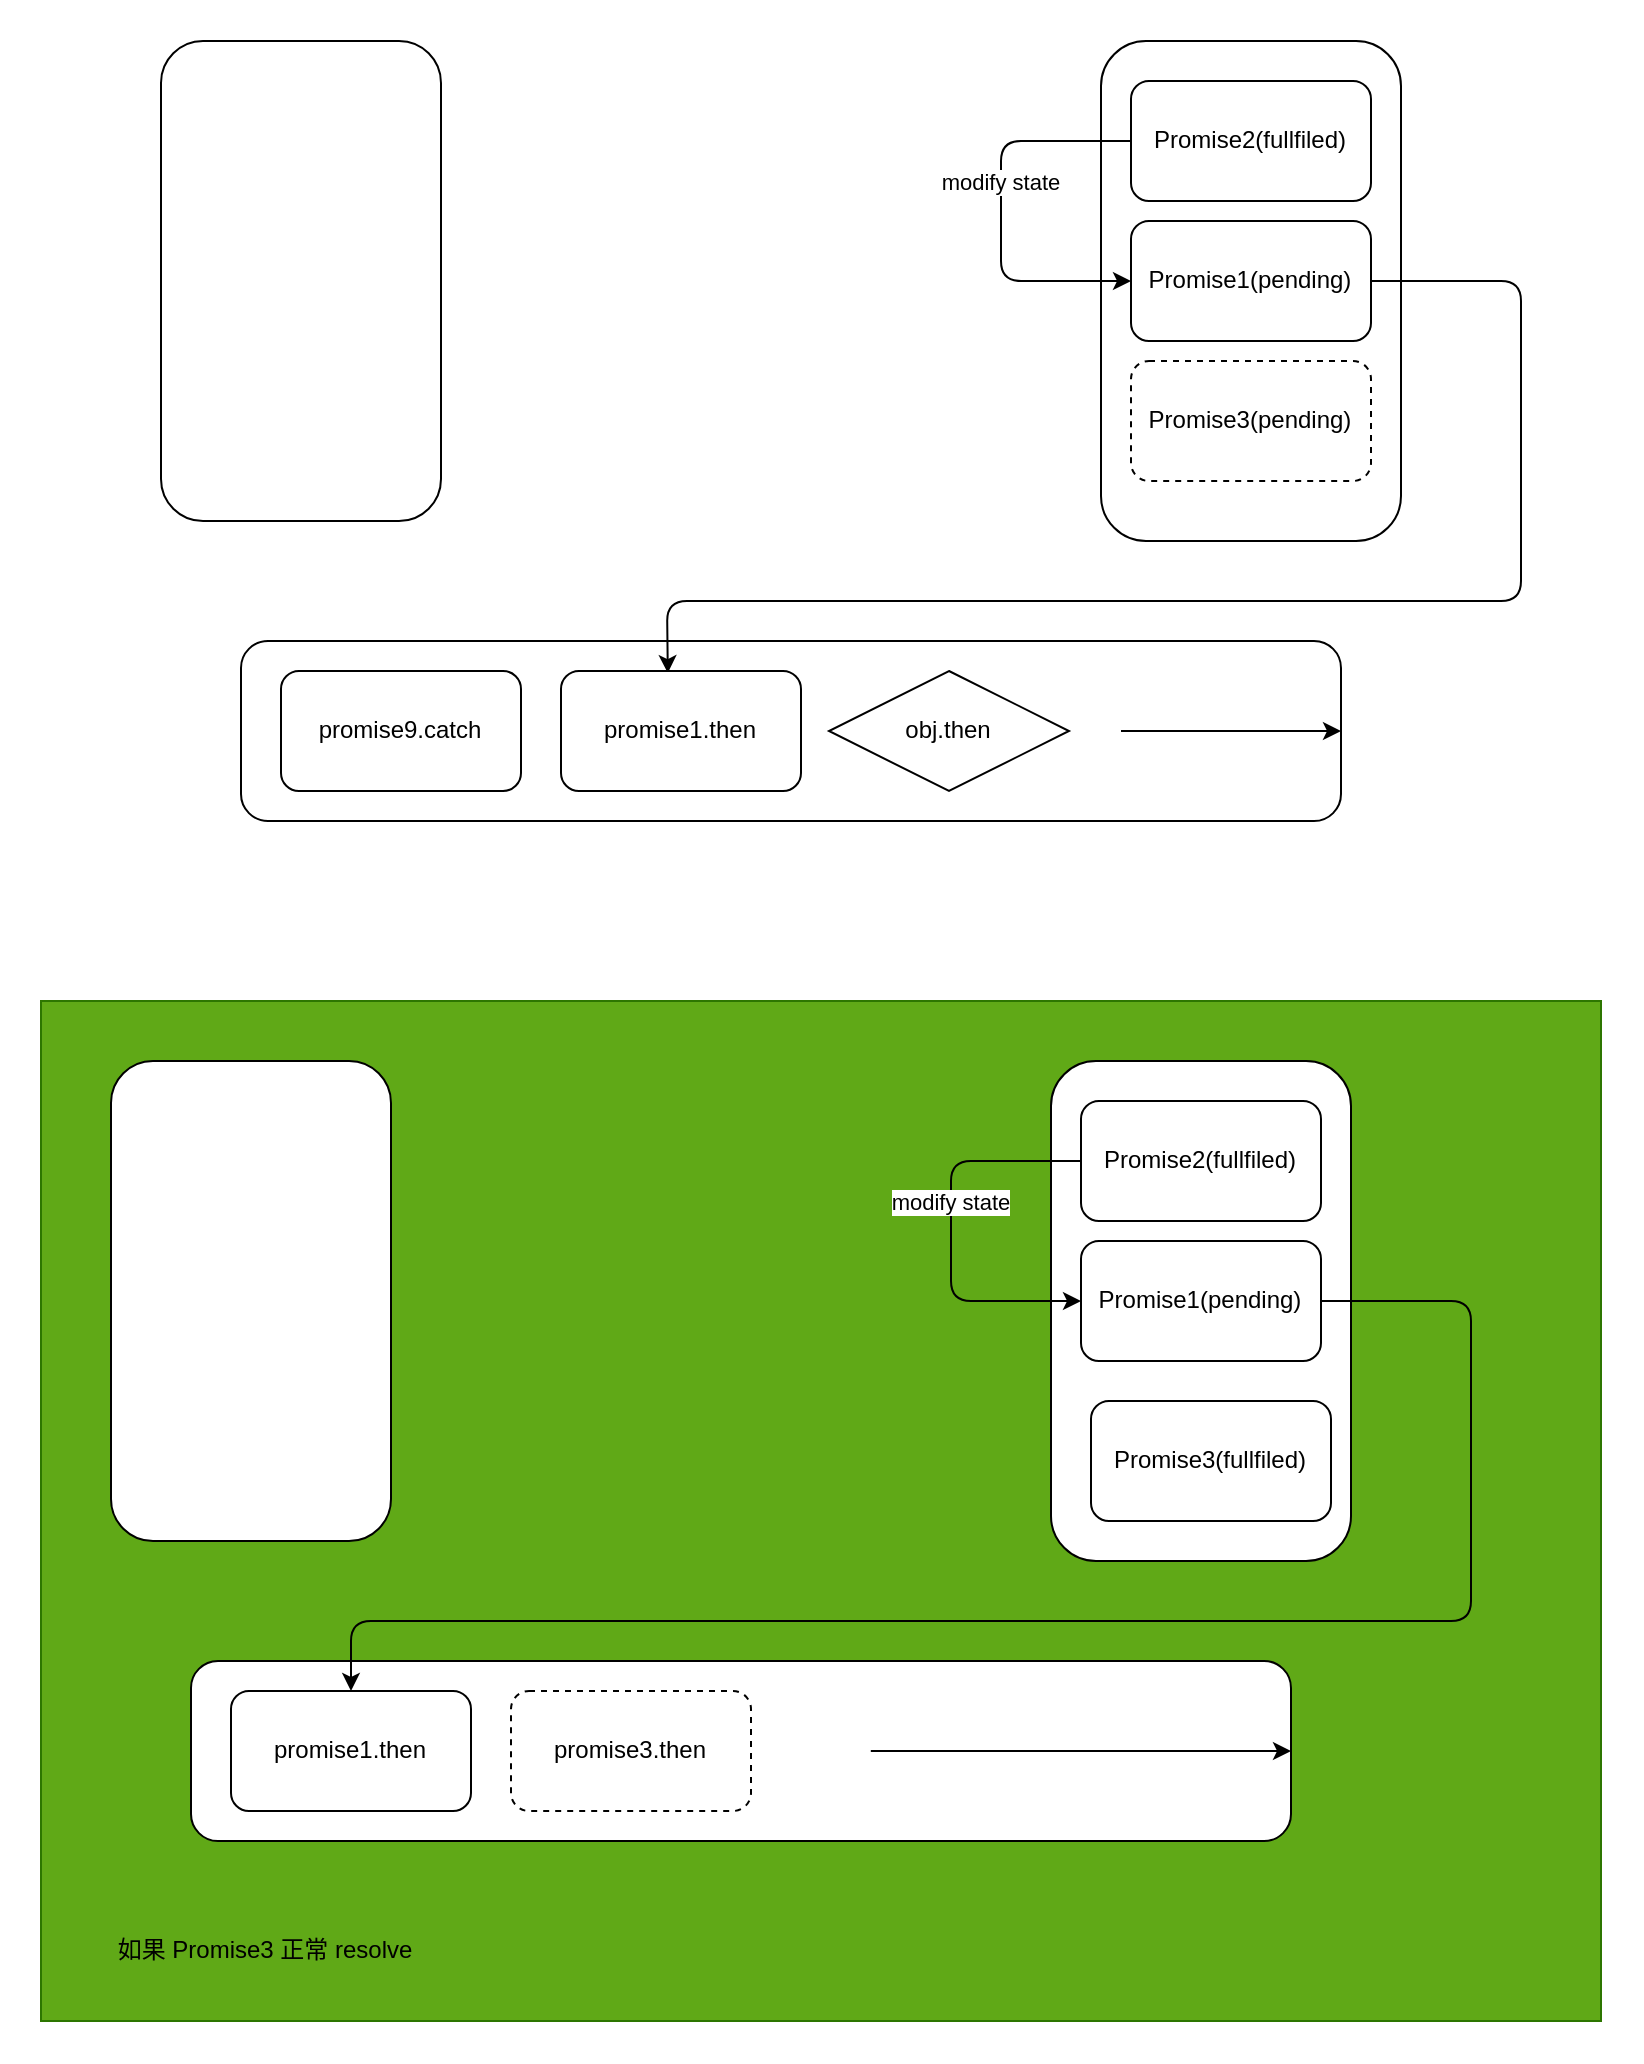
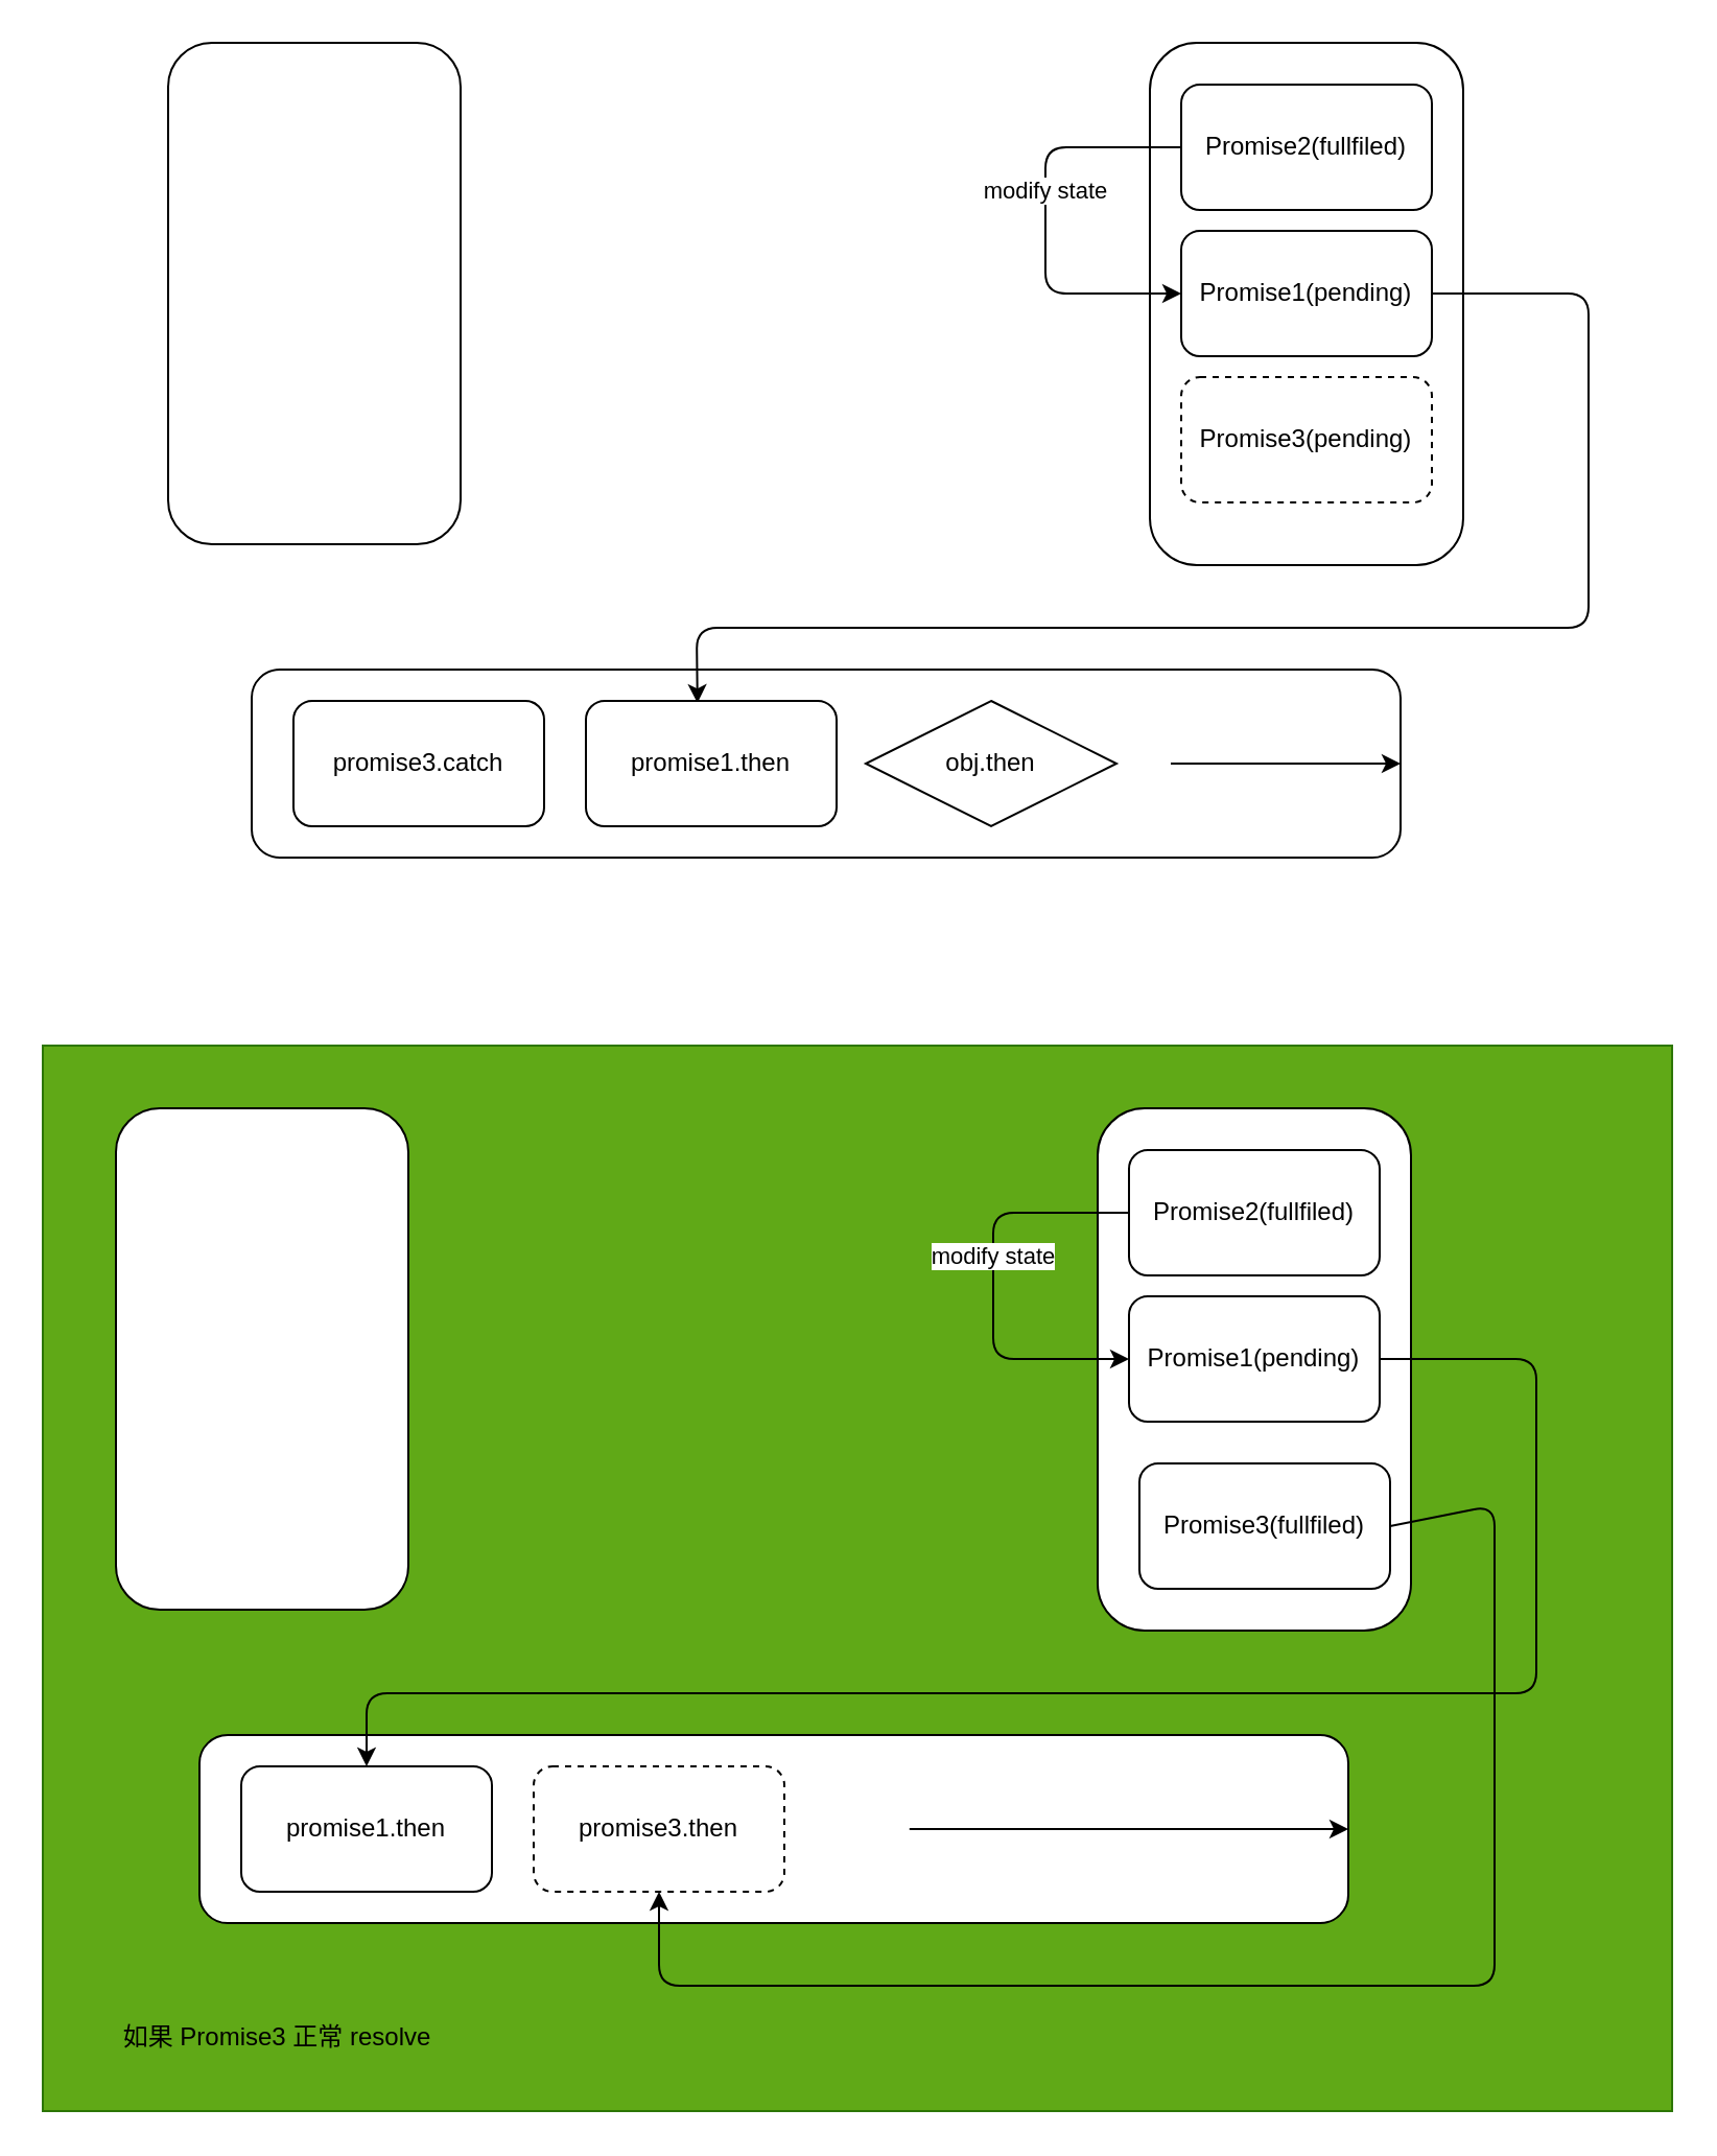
  <mxCell id="0" />
  <mxCell id="1" parent="0" />
  <mxCell id="2" value="" style="rounded=0;whiteSpace=wrap;html=1;fillColor=#60a917;fontColor=#ffffff;strokeColor=#2D7600;" parent="1" vertex="1"><mxGeometry x="20" y="500" width="780" height="510" as="geometry" /></mxCell>
  <mxCell id="3" value="" style="rounded=1;whiteSpace=wrap;html=1;" parent="1" vertex="1"><mxGeometry x="80" width="140" height="240" as="geometry" y="20" /></mxCell>
  <mxCell id="4" value="" style="rounded=1;whiteSpace=wrap;html=1;" parent="1" vertex="1"><mxGeometry x="120" y="320" width="550" height="90" as="geometry" /></mxCell>
  <mxCell id="5" value="" style="rounded=1;whiteSpace=wrap;html=1;" parent="1" vertex="1"><mxGeometry x="550" width="150" height="250" as="geometry" y="20" /></mxCell>
  <mxCell id="6" style="edgeStyle=none;html=1;exitX=0;exitY=0.5;exitDx=0;exitDy=0;entryX=0;entryY=0.5;entryDx=0;entryDy=0;" parent="1" source="8" target="10" edge="1"><mxGeometry relative="1" as="geometry"><mxPoint x="500" y="140" as="targetPoint" /><Array as="points"><mxPoint x="500" y="70" /><mxPoint x="500" y="140" /></Array></mxGeometry></mxCell>
  <mxCell id="7" value="modify state" style="edgeLabel;html=1;align=center;verticalAlign=middle;resizable=0;points=[];" parent="6" vertex="1" connectable="0"><mxGeometry x="-0.152" y="-1" relative="1" as="geometry"><mxPoint as="offset" /></mxGeometry></mxCell>
  <mxCell id="8" value="Promise2(fullfiled)" style="rounded=1;whiteSpace=wrap;html=1;" parent="1" vertex="1"><mxGeometry x="565" y="40" width="120" height="60" as="geometry" /></mxCell>
  <mxCell id="9" style="edgeStyle=none;html=1;exitX=1;exitY=0.5;exitDx=0;exitDy=0;entryX=0.445;entryY=0.017;entryDx=0;entryDy=0;entryPerimeter=0;" parent="1" source="10" target="14" edge="1"><mxGeometry relative="1" as="geometry"><Array as="points"><mxPoint x="760" y="140" /><mxPoint x="760" y="300" /><mxPoint x="333" y="300" /></Array></mxGeometry></mxCell>
  <mxCell id="10" value="Promise1(pending)" style="rounded=1;whiteSpace=wrap;html=1;" parent="1" vertex="1"><mxGeometry x="565" y="110" width="120" height="60" as="geometry" /></mxCell>
  <mxCell id="11" value="Promise3(pending)" style="rounded=1;whiteSpace=wrap;html=1;dashed=1;" parent="1" vertex="1"><mxGeometry x="565" y="180" width="120" height="60" as="geometry" /></mxCell>
  <mxCell id="12" value="obj.then" style="rhombus;whiteSpace=wrap;html=1;" parent="1" vertex="1"><mxGeometry x="414" y="335" width="120" height="60" as="geometry" /></mxCell>
- <mxCell id="13" value="promise9.catch" style="rounded=1;whiteSpace=wrap;html=1;" parent="1" vertex="1"><mxGeometry x="140" y="335" width="120" height="60" as="geometry" /></mxCell>
+ <mxCell id="13" value="promise3.catch" style="rounded=1;whiteSpace=wrap;html=1;" parent="1" vertex="1"><mxGeometry x="140" y="335" width="120" height="60" as="geometry" /></mxCell>
  <mxCell id="14" value="promise1.then" style="rounded=1;whiteSpace=wrap;html=1;" parent="1" vertex="1"><mxGeometry x="280" y="335" width="120" height="60" as="geometry" /></mxCell>
  <mxCell id="15" value="" style="endArrow=classic;html=1;entryX=1;entryY=0.5;entryDx=0;entryDy=0;" parent="1" target="4" edge="1"><mxGeometry width="50" height="50" relative="1" as="geometry"><mxPoint x="560" y="365" as="sourcePoint" /><mxPoint x="510" y="340" as="targetPoint" /></mxGeometry></mxCell>
  <mxCell id="16" value="" style="rounded=1;whiteSpace=wrap;html=1;" parent="1" vertex="1"><mxGeometry x="55" y="530" width="140" height="240" as="geometry" /></mxCell>
  <mxCell id="17" value="" style="rounded=1;whiteSpace=wrap;html=1;" parent="1" vertex="1"><mxGeometry x="95" y="830" width="550" height="90" as="geometry" /></mxCell>
  <mxCell id="18" value="" style="rounded=1;whiteSpace=wrap;html=1;" parent="1" vertex="1"><mxGeometry x="525" y="530" width="150" height="250" as="geometry" /></mxCell>
  <mxCell id="19" style="edgeStyle=none;html=1;exitX=0;exitY=0.5;exitDx=0;exitDy=0;entryX=0;entryY=0.5;entryDx=0;entryDy=0;" parent="1" source="21" target="23" edge="1"><mxGeometry relative="1" as="geometry"><mxPoint x="475" y="650" as="targetPoint" /><Array as="points"><mxPoint x="475" y="580" /><mxPoint x="475" y="650" /></Array></mxGeometry></mxCell>
  <mxCell id="20" value="modify state" style="edgeLabel;html=1;align=center;verticalAlign=middle;resizable=0;points=[];" parent="19" vertex="1" connectable="0"><mxGeometry x="-0.152" y="-1" relative="1" as="geometry"><mxPoint as="offset" /></mxGeometry></mxCell>
  <mxCell id="21" value="Promise2(fullfiled)" style="rounded=1;whiteSpace=wrap;html=1;" parent="1" vertex="1"><mxGeometry x="540" y="550" width="120" height="60" as="geometry" /></mxCell>
  <mxCell id="22" style="edgeStyle=none;html=1;exitX=1;exitY=0.5;exitDx=0;exitDy=0;entryX=0.5;entryY=0;entryDx=0;entryDy=0;" parent="1" source="23" target="26" edge="1"><mxGeometry relative="1" as="geometry"><Array as="points"><mxPoint x="735" y="650" /><mxPoint x="735" y="810" /><mxPoint x="175" y="810" /></Array></mxGeometry></mxCell>
  <mxCell id="23" value="Promise1(pending)" style="rounded=1;whiteSpace=wrap;html=1;" parent="1" vertex="1"><mxGeometry x="540" y="620" width="120" height="60" as="geometry" /></mxCell>
+ <mxCell id="24" style="edgeStyle=none;html=1;exitX=1;exitY=0.5;exitDx=0;exitDy=0;entryX=0.5;entryY=1;entryDx=0;entryDy=0;" parent="1" source="25" target="27" edge="1"><mxGeometry relative="1" as="geometry"><Array as="points"><mxPoint x="715" y="720" /><mxPoint x="715" y="950" /><mxPoint x="315" y="950" /></Array></mxGeometry></mxCell>
  <mxCell id="25" value="Promise3(fullfiled)" style="rounded=1;whiteSpace=wrap;html=1;" parent="1" vertex="1"><mxGeometry x="545" y="700" width="120" height="60" as="geometry" /></mxCell>
  <mxCell id="26" value="promise1.then" style="rounded=1;whiteSpace=wrap;html=1;" parent="1" vertex="1"><mxGeometry x="115" y="845" width="120" height="60" as="geometry" /></mxCell>
  <mxCell id="27" value="promise3.then" style="rounded=1;whiteSpace=wrap;html=1;dashed=1;" parent="1" vertex="1"><mxGeometry x="255" y="845" width="120" height="60" as="geometry" /></mxCell>
  <mxCell id="28" value="" style="endArrow=classic;html=1;entryX=1;entryY=0.5;entryDx=0;entryDy=0;exitX=0.618;exitY=0.5;exitDx=0;exitDy=0;exitPerimeter=0;" parent="1" source="17" target="17" edge="1"><mxGeometry width="50" height="50" relative="1" as="geometry"><mxPoint x="435" y="900" as="sourcePoint" /><mxPoint x="485" y="850" as="targetPoint" /></mxGeometry></mxCell>
  <mxCell id="29" value="如果 Promise3 正常 resolve" style="text;html=1;strokeColor=none;fillColor=none;align=center;verticalAlign=middle;whiteSpace=wrap;rounded=0;" parent="1" vertex="1"><mxGeometry x="35" y="960" width="195" height="30" as="geometry" /></mxCell>
